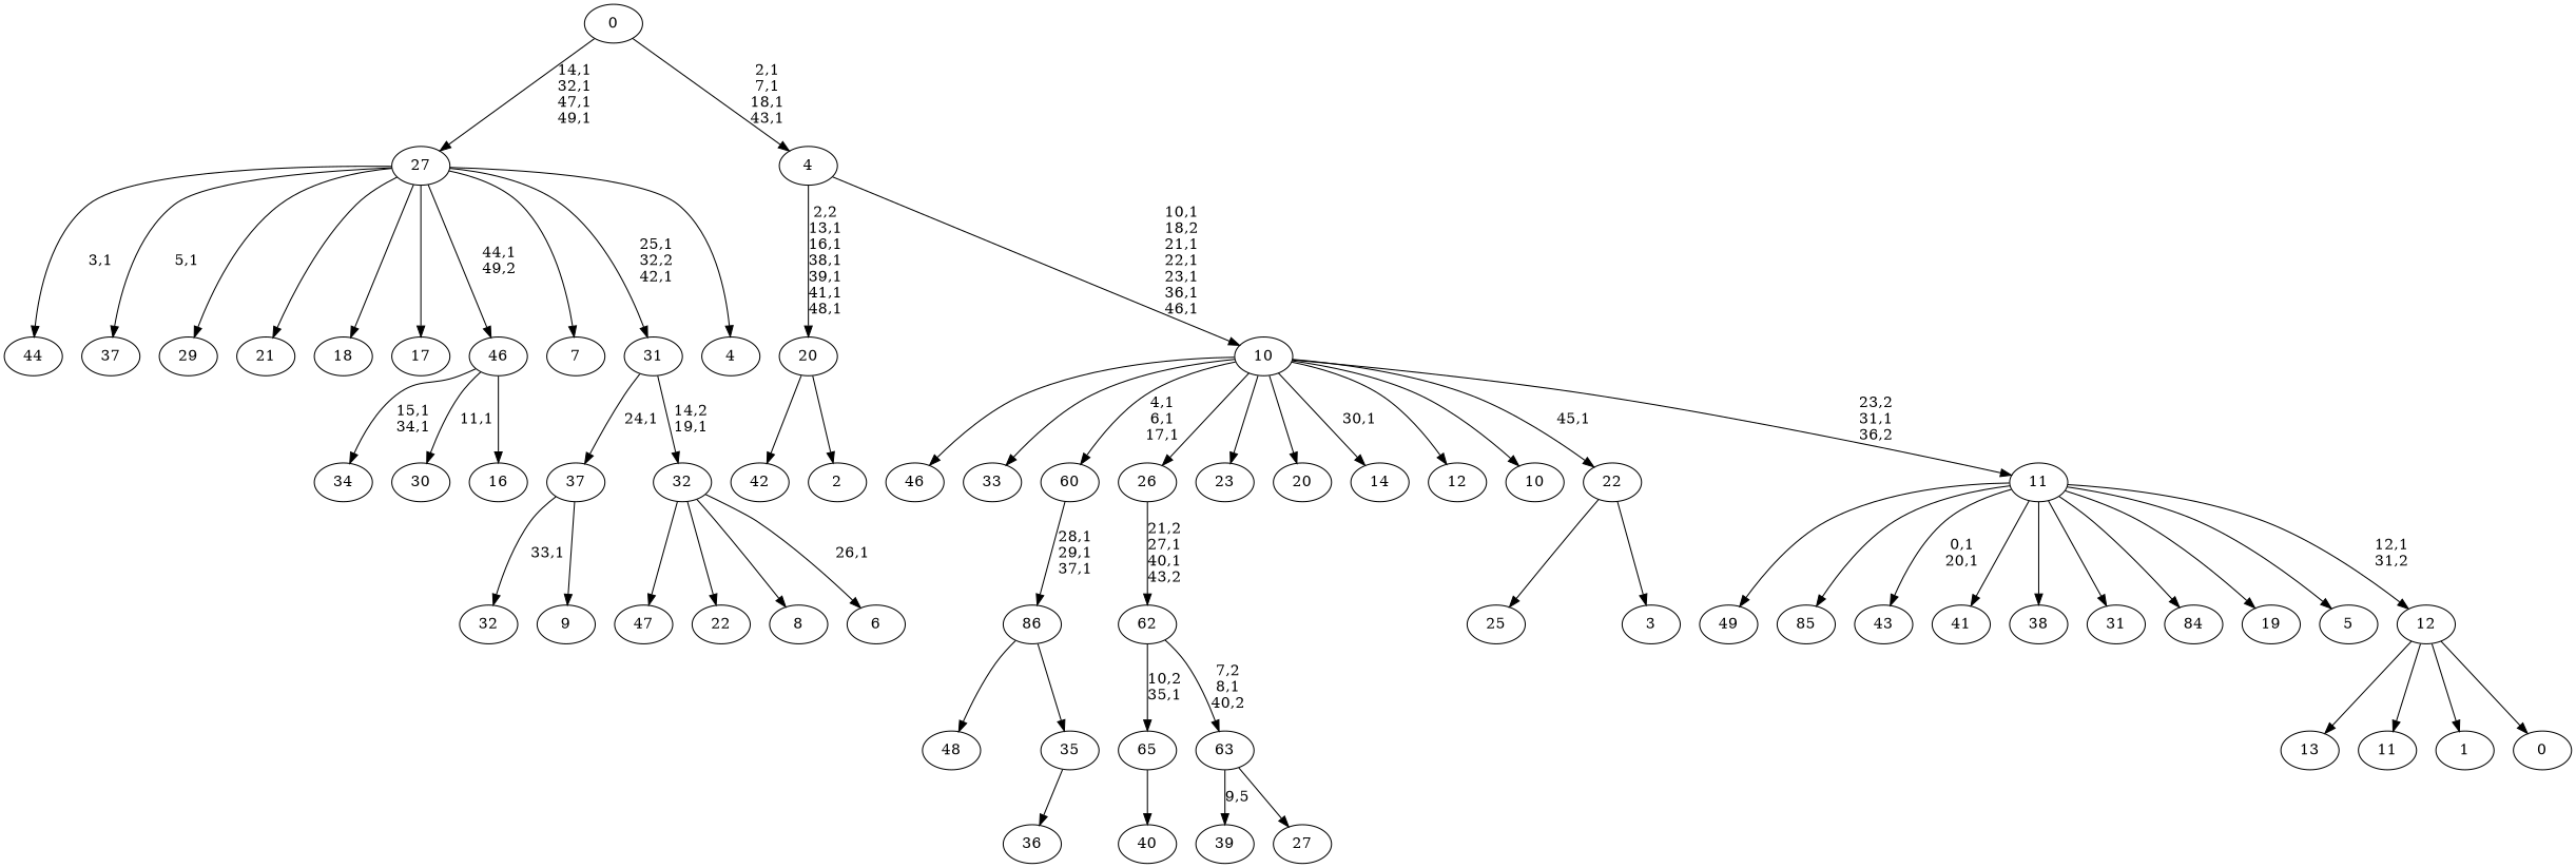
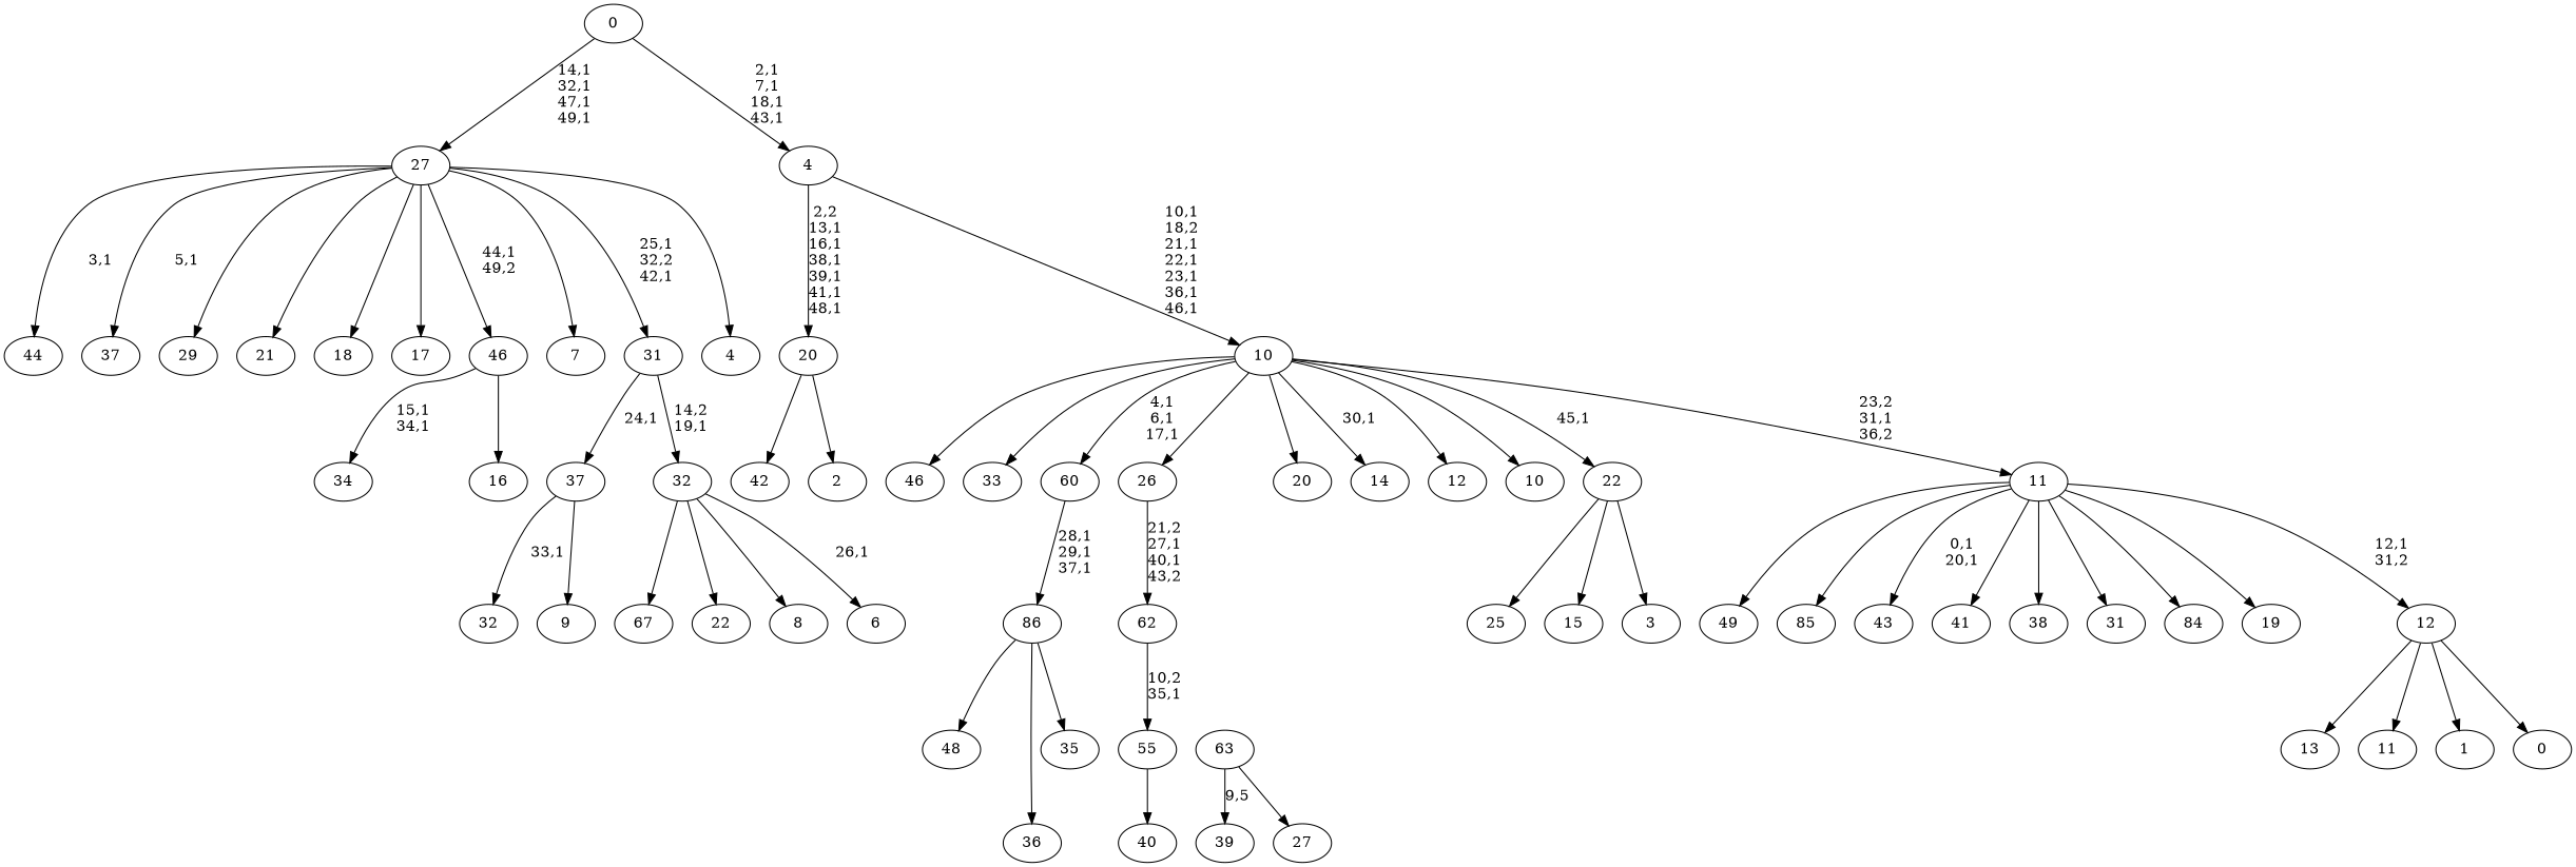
  digraph {
    n1 [label=49]
    n2 [label=48]
-   n3 [label=47]
+   n3 [label=67]
    n4 [label=46]
    n5 [label=85]
    n6 [label=44]
    n7 [label=43]
    n8 [label=42]
    n9 [label=41]
    n10 [label=40]
    n11 [label=39]
    n12 [label=38]
    n13 [label=37]
    n14 [label=36]
    n15 [label=35]
    n16 [label=86]
    n17 [label=34]
    n18 [label=33]
    n19 [label=32]
    n20 [label=31]
-   n21 [label=30]
    n22 [label=29]
-   65
+   65 [label=55]
    n24 [label=27]
    63
    62
    60
    n28 [label=26]
    n29 [label=25]
    n30 [label=84]
-   n31 [label=23]
    n32 [label=22]
    n33 [label=21]
    n34 [label=20]
    n35 [label=19]
    n36 [label=18]
    n37 [label=17]
    n38 [label=16]
    46
+   n40 [label=15]
    n41 [label=14]
    n42 [label=13]
    n43 [label=12]
    n44 [label=11]
    n45 [label=10]
    n46 [label=9]
    37
    n48 [label=8]
    n49 [label=7]
    n50 [label=6]
    32
    31
-   n53 [label=5]
    n54 [label=4]
    27
    n56 [label=3]
    22
    n58 [label=2]
    20
    n60 [label=1]
    n61 [label=0]
    12
    11
    10
    4
    0
    n16 -> n2
-   n15 -> n14
+   n16 -> n14
    n16 -> n15
    65 -> n10
    63 -> n11 [label="9,5"]
    63 -> n24
    62 -> 65 [label="10,2\n35,1"]
-   62 -> 63 [label="7,2\n8,1\n40,2"]
    60 -> n16 [label="28,1\n29,1\n37,1"]
    n28 -> 62 [label="21,2\n27,1\n40,1\n43,2"]
    46 -> n17 [label="15,1\n34,1"]
-   46 -> n21 [label="11,1"]
    46 -> n38
    37 -> n19 [label="33,1"]
    37 -> n46
    32 -> n3
    32 -> n32
    32 -> n48
    32 -> n50 [label="26,1"]
    31 -> 37 [label="24,1"]
    31 -> 32 [label="14,2\n19,1"]
    27 -> n6 [label="3,1"]
    27 -> n13 [label="5,1"]
    27 -> n22
    27 -> n33
    27 -> n36
    27 -> n37
    27 -> 46 [label="44,1\n49,2"]
    27 -> n49
    27 -> 31 [label="25,1\n32,2\n42,1"]
    27 -> n54
    22 -> n29
+   22 -> n40
    22 -> n56
    20 -> n8
    20 -> n58
    12 -> n42
    12 -> n44
    12 -> n60
    12 -> n61
    11 -> n1
    11 -> n5
    11 -> n7 [label="0,1\n20,1"]
    11 -> n9
    11 -> n12
    11 -> n20
    11 -> n30
    11 -> n35
-   11 -> n53
    11 -> 12 [label="12,1\n31,2"]
    10 -> n4
    10 -> n18
    10 -> 60 [label="4,1\n6,1\n17,1"]
    10 -> n28
-   10 -> n31
    10 -> n34
    10 -> n41 [label="30,1"]
    10 -> n43
    10 -> n45
    10 -> 22 [label="45,1"]
    10 -> 11 [label="23,2\n31,1\n36,2"]
    4 -> 20 [label="2,2\n13,1\n16,1\n38,1\n39,1\n41,1\n48,1"]
    4 -> 10 [label="10,1\n18,2\n21,1\n22,1\n23,1\n36,1\n46,1"]
    0 -> 27 [label="14,1\n32,1\n47,1\n49,1"]
    0 -> 4 [label="2,1\n7,1\n18,1\n43,1"]
  }
